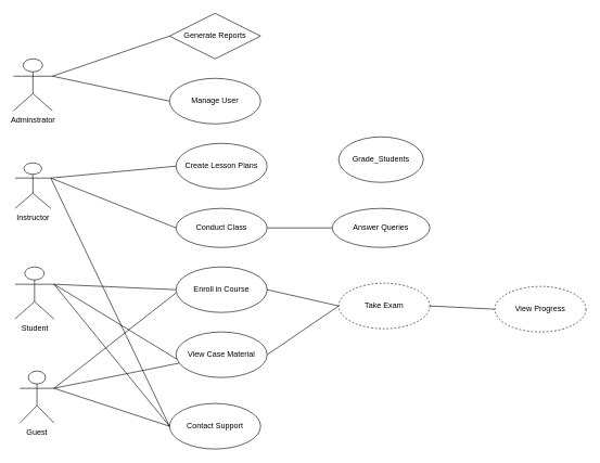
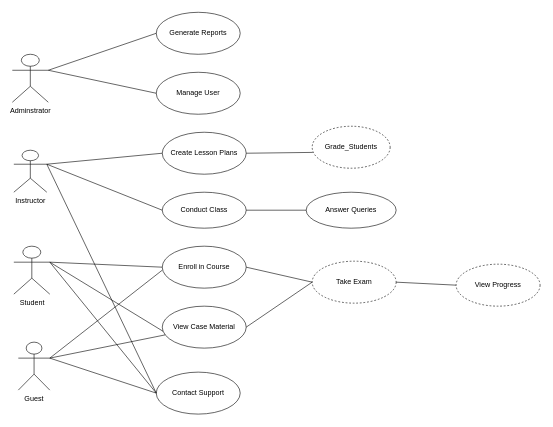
  <mxCell id="0" />
  <mxCell id="1" parent="0" />
  <mxCell id="2" value="Adminstrator" style="shape=umlActor;verticalLabelPosition=bottom;verticalAlign=top;html=1;outlineConnect=0;" vertex="1" parent="1"><mxGeometry x="20" y="90" width="60" height="80" as="geometry" /></mxCell>
- <mxCell id="3" value="Generate Reports" style="rhombus;whiteSpace=wrap;html=1;" vertex="1" parent="1"><mxGeometry x="260" y="20" width="140" height="70" as="geometry" /></mxCell>
+ <mxCell id="3" value="Generate Reports" style="ellipse;whiteSpace=wrap;html=1;" vertex="1" parent="1"><mxGeometry x="260" y="20" width="140" height="70" as="geometry" /></mxCell>
  <mxCell id="4" value="Create Lesson Plans" style="ellipse;whiteSpace=wrap;html=1;" vertex="1" parent="1"><mxGeometry x="270" y="220" width="140" height="70" as="geometry" /></mxCell>
  <mxCell id="5" value="Manage User" style="ellipse;whiteSpace=wrap;html=1;" vertex="1" parent="1"><mxGeometry x="260" y="120" width="140" height="70" as="geometry" /></mxCell>
  <mxCell id="6" value="" style="endArrow=none;html=1;rounded=0;entryX=0;entryY=0.5;entryDx=0;entryDy=0;exitX=1;exitY=0.333;exitDx=0;exitDy=0;exitPerimeter=0;" edge="1" parent="1" source="2" target="3"><mxGeometry relative="1" as="geometry"><mxPoint x="80" y="120" as="sourcePoint" /><mxPoint x="240" y="120" as="targetPoint" /></mxGeometry></mxCell>
  <mxCell id="7" value="" style="endArrow=none;html=1;rounded=0;exitX=1;exitY=0.333;exitDx=0;exitDy=0;exitPerimeter=0;entryX=0;entryY=0.5;entryDx=0;entryDy=0;" edge="1" parent="1" source="2" target="5"><mxGeometry relative="1" as="geometry"><mxPoint x="280" y="230" as="sourcePoint" /><mxPoint x="440" y="230" as="targetPoint" /></mxGeometry></mxCell>
  <mxCell id="8" value="Instructor" style="shape=umlActor;verticalLabelPosition=bottom;verticalAlign=top;html=1;" vertex="1" parent="1"><mxGeometry x="22.5" y="250" width="55" height="70" as="geometry" /></mxCell>
  <mxCell id="9" value="" style="endArrow=none;html=1;rounded=0;exitX=1;exitY=0.333;exitDx=0;exitDy=0;exitPerimeter=0;entryX=0;entryY=0.5;entryDx=0;entryDy=0;" edge="1" parent="1" source="8" target="4"><mxGeometry relative="1" as="geometry"><mxPoint x="290" y="210" as="sourcePoint" /><mxPoint x="450" y="210" as="targetPoint" /></mxGeometry></mxCell>
  <mxCell id="10" value="Conduct Class" style="ellipse;whiteSpace=wrap;html=1;align=center;" vertex="1" parent="1"><mxGeometry x="270" y="320" width="140" height="60" as="geometry" /></mxCell>
  <mxCell id="11" value="" style="endArrow=none;html=1;rounded=0;exitX=1;exitY=0.333;exitDx=0;exitDy=0;exitPerimeter=0;entryX=0;entryY=0.5;entryDx=0;entryDy=0;" edge="1" parent="1" source="8" target="10"><mxGeometry relative="1" as="geometry"><mxPoint x="290" y="370" as="sourcePoint" /><mxPoint x="450" y="370" as="targetPoint" /></mxGeometry></mxCell>
- <mxCell id="12" value="Grade_Students" style="ellipse;whiteSpace=wrap;html=1;align=center;" vertex="1" parent="1"><mxGeometry x="520" y="210" width="130" height="70" as="geometry" /></mxCell>
+ <mxCell id="12" value="Grade_Students" style="ellipse;whiteSpace=wrap;html=1;align=center;dashed=1;" vertex="1" parent="1"><mxGeometry x="520" y="210" width="130" height="70" as="geometry" /></mxCell>
  <mxCell id="13" value="Answer Queries" style="ellipse;whiteSpace=wrap;html=1;align=center;" vertex="1" parent="1"><mxGeometry x="510" y="320" width="150" height="60" as="geometry" /></mxCell>
+ <mxCell id="14" value="" style="endArrow=none;html=1;rounded=0;exitX=1;exitY=0.5;exitDx=0;exitDy=0;entryX=0.009;entryY=0.623;entryDx=0;entryDy=0;entryPerimeter=0;" edge="1" parent="1" source="4" target="12"><mxGeometry relative="1" as="geometry"><mxPoint x="680" y="240" as="sourcePoint" /><mxPoint x="840" y="240" as="targetPoint" /></mxGeometry></mxCell>
  <mxCell id="15" value="" style="endArrow=none;html=1;rounded=0;exitX=1;exitY=0.5;exitDx=0;exitDy=0;entryX=0;entryY=0.5;entryDx=0;entryDy=0;" edge="1" parent="1" source="10" target="13"><mxGeometry relative="1" as="geometry"><mxPoint x="680" y="240" as="sourcePoint" /><mxPoint x="840" y="240" as="targetPoint" /></mxGeometry></mxCell>
  <mxCell id="16" value="Student" style="shape=umlActor;verticalLabelPosition=bottom;verticalAlign=top;html=1;" vertex="1" parent="1"><mxGeometry x="22.5" y="410" width="60" height="80" as="geometry" /></mxCell>
  <mxCell id="17" value="Enroll in Course" style="ellipse;whiteSpace=wrap;html=1;" vertex="1" parent="1"><mxGeometry x="270" y="410" width="140" height="70" as="geometry" /></mxCell>
  <mxCell id="18" value="Guest" style="shape=umlActor;verticalLabelPosition=bottom;verticalAlign=top;html=1;" vertex="1" parent="1"><mxGeometry x="30" y="570" width="52.5" height="80" as="geometry" /></mxCell>
  <mxCell id="19" value="View Case Material" style="ellipse;whiteSpace=wrap;html=1;" vertex="1" parent="1"><mxGeometry x="270" y="510" width="140" height="70" as="geometry" /></mxCell>
  <mxCell id="20" value="" style="endArrow=none;html=1;rounded=0;exitX=1;exitY=0.333;exitDx=0;exitDy=0;exitPerimeter=0;entryX=0;entryY=0.5;entryDx=0;entryDy=0;" edge="1" parent="1" source="16" target="17"><mxGeometry relative="1" as="geometry"><mxPoint x="320" y="530" as="sourcePoint" /><mxPoint x="480" y="530" as="targetPoint" /></mxGeometry></mxCell>
  <mxCell id="21" value="" style="endArrow=none;html=1;rounded=0;exitX=1;exitY=0.333;exitDx=0;exitDy=0;exitPerimeter=0;entryX=0.011;entryY=0.6;entryDx=0;entryDy=0;entryPerimeter=0;" edge="1" parent="1" source="16" target="19"><mxGeometry relative="1" as="geometry"><mxPoint x="320" y="530" as="sourcePoint" /><mxPoint x="480" y="530" as="targetPoint" /></mxGeometry></mxCell>
  <mxCell id="22" value="Take Exam" style="ellipse;whiteSpace=wrap;html=1;dashed=1;" vertex="1" parent="1"><mxGeometry x="520" y="435" width="140" height="70" as="geometry" /></mxCell>
  <mxCell id="23" value="View Progress" style="ellipse;whiteSpace=wrap;html=1;dashed=1;" vertex="1" parent="1"><mxGeometry x="760" y="440" width="140" height="70" as="geometry" /></mxCell>
  <mxCell id="24" value="" style="endArrow=none;html=1;rounded=0;exitX=1;exitY=0.5;exitDx=0;exitDy=0;entryX=0;entryY=0.5;entryDx=0;entryDy=0;" edge="1" parent="1" source="19" target="22"><mxGeometry relative="1" as="geometry"><mxPoint x="590" y="520" as="sourcePoint" /><mxPoint x="750" y="520" as="targetPoint" /></mxGeometry></mxCell>
  <mxCell id="25" value="" style="endArrow=none;html=1;rounded=0;exitX=1;exitY=0.5;exitDx=0;exitDy=0;entryX=0;entryY=0.5;entryDx=0;entryDy=0;" edge="1" parent="1" source="17" target="22"><mxGeometry relative="1" as="geometry"><mxPoint x="590" y="520" as="sourcePoint" /><mxPoint x="750" y="520" as="targetPoint" /></mxGeometry></mxCell>
  <mxCell id="26" value="" style="endArrow=none;html=1;rounded=0;exitX=1;exitY=0.5;exitDx=0;exitDy=0;entryX=0;entryY=0.5;entryDx=0;entryDy=0;" edge="1" parent="1" source="22" target="23"><mxGeometry relative="1" as="geometry"><mxPoint x="590" y="520" as="sourcePoint" /><mxPoint x="750" y="520" as="targetPoint" /></mxGeometry></mxCell>
  <mxCell id="27" value="" style="endArrow=none;html=1;rounded=0;exitX=1;exitY=0.333;exitDx=0;exitDy=0;exitPerimeter=0;" edge="1" parent="1" source="18"><mxGeometry relative="1" as="geometry"><mxPoint x="350" y="460" as="sourcePoint" /><mxPoint x="270" y="450" as="targetPoint" /></mxGeometry></mxCell>
  <mxCell id="28" value="" style="endArrow=none;html=1;rounded=0;exitX=1;exitY=0.333;exitDx=0;exitDy=0;exitPerimeter=0;" edge="1" parent="1" source="18" target="19"><mxGeometry relative="1" as="geometry"><mxPoint x="350" y="650" as="sourcePoint" /><mxPoint x="510" y="650" as="targetPoint" /></mxGeometry></mxCell>
  <mxCell id="29" value="Contact Support" style="ellipse;whiteSpace=wrap;html=1;" vertex="1" parent="1"><mxGeometry x="260" y="620" width="140" height="70" as="geometry" /></mxCell>
  <mxCell id="30" value="" style="endArrow=none;html=1;rounded=0;exitX=1;exitY=0.333;exitDx=0;exitDy=0;exitPerimeter=0;entryX=0;entryY=0.5;entryDx=0;entryDy=0;" edge="1" parent="1" source="18" target="29"><mxGeometry relative="1" as="geometry"><mxPoint x="410" y="620" as="sourcePoint" /><mxPoint x="570" y="620" as="targetPoint" /></mxGeometry></mxCell>
  <mxCell id="31" value="" style="endArrow=none;html=1;rounded=0;exitX=1;exitY=0.333;exitDx=0;exitDy=0;exitPerimeter=0;entryX=0;entryY=0.5;entryDx=0;entryDy=0;" edge="1" parent="1" source="16" target="29"><mxGeometry relative="1" as="geometry"><mxPoint x="410" y="620" as="sourcePoint" /><mxPoint x="570" y="620" as="targetPoint" /></mxGeometry></mxCell>
  <mxCell id="32" value="" style="endArrow=none;html=1;rounded=0;exitX=1;exitY=0.333;exitDx=0;exitDy=0;exitPerimeter=0;" edge="1" parent="1" source="8"><mxGeometry relative="1" as="geometry"><mxPoint x="410" y="410" as="sourcePoint" /><mxPoint x="260" y="655" as="targetPoint" /></mxGeometry></mxCell>
